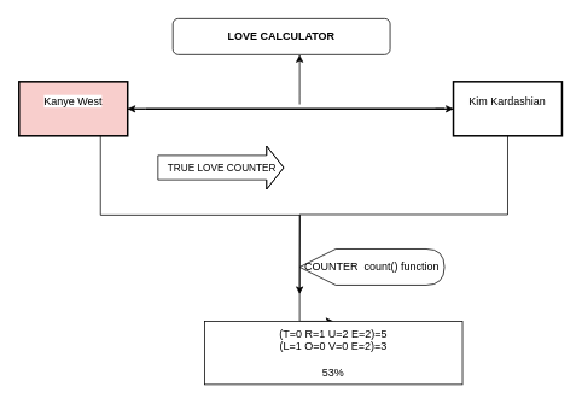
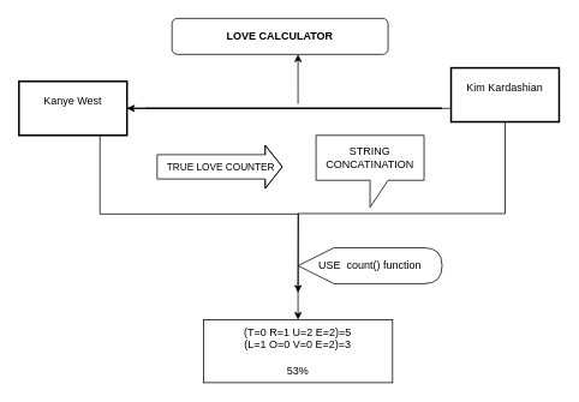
  <mxCell id="0" />
  <mxCell id="1" parent="0" />
  <mxCell id="2" value="&lt;h4&gt;LOVE CALCULATOR&lt;/h4&gt;" style="rounded=1;whiteSpace=wrap;html=1;" vertex="1" parent="1"><mxGeometry x="190" y="20" width="240" height="40" as="geometry" /></mxCell>
  <mxCell id="3" value="" style="edgeStyle=orthogonalEdgeStyle;rounded=0;orthogonalLoop=1;jettySize=auto;html=1;" edge="1" parent="1" source="6" target="2"><mxGeometry relative="1" as="geometry"><Array as="points"><mxPoint x="330" y="105" /><mxPoint x="330" y="105" /></Array></mxGeometry></mxCell>
  <mxCell id="4" value="" style="edgeStyle=orthogonalEdgeStyle;rounded=0;orthogonalLoop=1;jettySize=auto;html=1;" edge="1" parent="1" source="6" target="8"><mxGeometry relative="1" as="geometry" /></mxCell>
  <mxCell id="5" value="" style="edgeStyle=orthogonalEdgeStyle;rounded=0;orthogonalLoop=1;jettySize=auto;html=1;" edge="1" parent="1" source="6" target="10"><mxGeometry relative="1" as="geometry" /></mxCell>
  <mxCell id="6" value="" style="line;strokeWidth=2;html=1;" vertex="1" parent="1"><mxGeometry x="160" y="115" width="330" height="10" as="geometry" /></mxCell>
  <mxCell id="7" style="edgeStyle=orthogonalEdgeStyle;rounded=0;orthogonalLoop=1;jettySize=auto;html=1;exitX=0.75;exitY=1;exitDx=0;exitDy=0;" edge="1" parent="1" source="8"><mxGeometry relative="1" as="geometry"><mxPoint x="330" y="325" as="targetPoint" /></mxGeometry></mxCell>
- <mxCell id="8" value="Kanye West" style="whiteSpace=wrap;html=1;verticalAlign=top;strokeWidth=2;labelBackgroundColor=default;spacingTop=8;fillColor=#f8cecc;" vertex="1" parent="1"><mxGeometry x="20" y="90" width="120" height="60" as="geometry" /></mxCell>
+ <mxCell id="8" value="Kanye West" style="whiteSpace=wrap;html=1;verticalAlign=top;strokeWidth=2;labelBackgroundColor=default;spacingTop=8;" vertex="1" parent="1"><mxGeometry x="20" y="90" width="120" height="60" as="geometry" /></mxCell>
  <mxCell id="9" style="edgeStyle=orthogonalEdgeStyle;rounded=0;orthogonalLoop=1;jettySize=auto;html=1;exitX=0.5;exitY=1;exitDx=0;exitDy=0;entryX=0.5;entryY=0;entryDx=0;entryDy=0;" edge="1" parent="1" source="10" target="13"><mxGeometry relative="1" as="geometry"><mxPoint x="330" as="targetPoint" y="345" /><Array as="points"><mxPoint x="560" y="237" /><mxPoint x="330" y="237" /></Array></mxGeometry></mxCell>
- <mxCell id="10" value="Kim Kardashian" style="whiteSpace=wrap;html=1;verticalAlign=top;strokeWidth=2;labelBackgroundColor=default;spacingTop=8;" vertex="1" parent="1"><mxGeometry x="500" y="90" width="120" height="60" as="geometry" /></mxCell>
+ <mxCell id="10" value="Kim Kardashian" style="whiteSpace=wrap;html=1;verticalAlign=top;strokeWidth=2;labelBackgroundColor=default;spacingTop=8;" vertex="1" parent="1"><mxGeometry x="500" y="75" width="120" height="60" as="geometry" /></mxCell>
  <mxCell id="11" value="" style="shape=flexArrow;endArrow=classic;html=1;rounded=0;width=27;endSize=6;" edge="1" parent="1"><mxGeometry width="50" height="50" relative="1" as="geometry"><mxPoint x="173" y="185" as="sourcePoint" /><mxPoint x="313" y="185" as="targetPoint" /><Array as="points"><mxPoint x="443" y="185" /></Array></mxGeometry></mxCell>
  <mxCell id="12" value="TRUE LOVE COUNTER" style="edgeLabel;html=1;align=center;verticalAlign=middle;resizable=0;points=[];" vertex="1" connectable="0" parent="11"><mxGeometry x="-0.714" y="-2" relative="1" as="geometry"><mxPoint x="13" y="-2" as="offset" /></mxGeometry></mxCell>
- <mxCell id="13" value="(T=0 R=1 U=2 E=2)=5&lt;br&gt;(L=1 O=0 V=0 E=2)=3&lt;br&gt;&lt;br&gt;53%" style="whiteSpace=wrap;html=1;" vertex="1" parent="1"><mxGeometry x="225" y="355" width="285" height="70" as="geometry" /></mxCell>
- <mxCell id="15" value="COUNTER&amp;nbsp; count() function" style="shape=display;whiteSpace=wrap;html=1;" vertex="1" parent="1"><mxGeometry x="330" y="275" width="160" height="40" as="geometry" /></mxCell>
+ <mxCell id="13" value="(T=0 R=1 U=2 E=2)=5&lt;br&gt;(L=1 O=0 V=0 E=2)=3&lt;br&gt;&lt;br&gt;53%" style="whiteSpace=wrap;html=1;" vertex="1" parent="1"><mxGeometry x="225" y="355" width="210" height="70" as="geometry" /></mxCell>
+ <mxCell id="14" value="STRING CONCATINATION" style="shape=callout;whiteSpace=wrap;html=1;perimeter=calloutPerimeter;" vertex="1" parent="1"><mxGeometry x="350" y="150" width="120" height="80" as="geometry" /></mxCell>
+ <mxCell id="15" value="USE&amp;nbsp; count() function" style="shape=display;whiteSpace=wrap;html=1;" vertex="1" parent="1"><mxGeometry x="330" y="275" width="160" height="40" as="geometry" /></mxCell>
